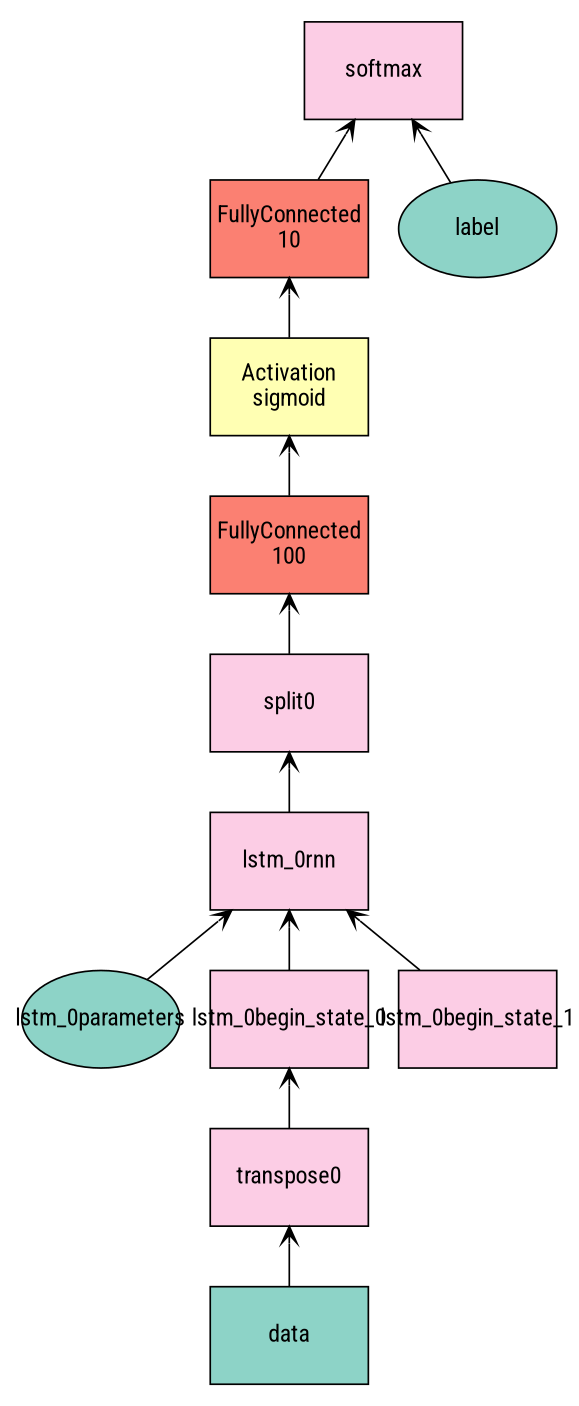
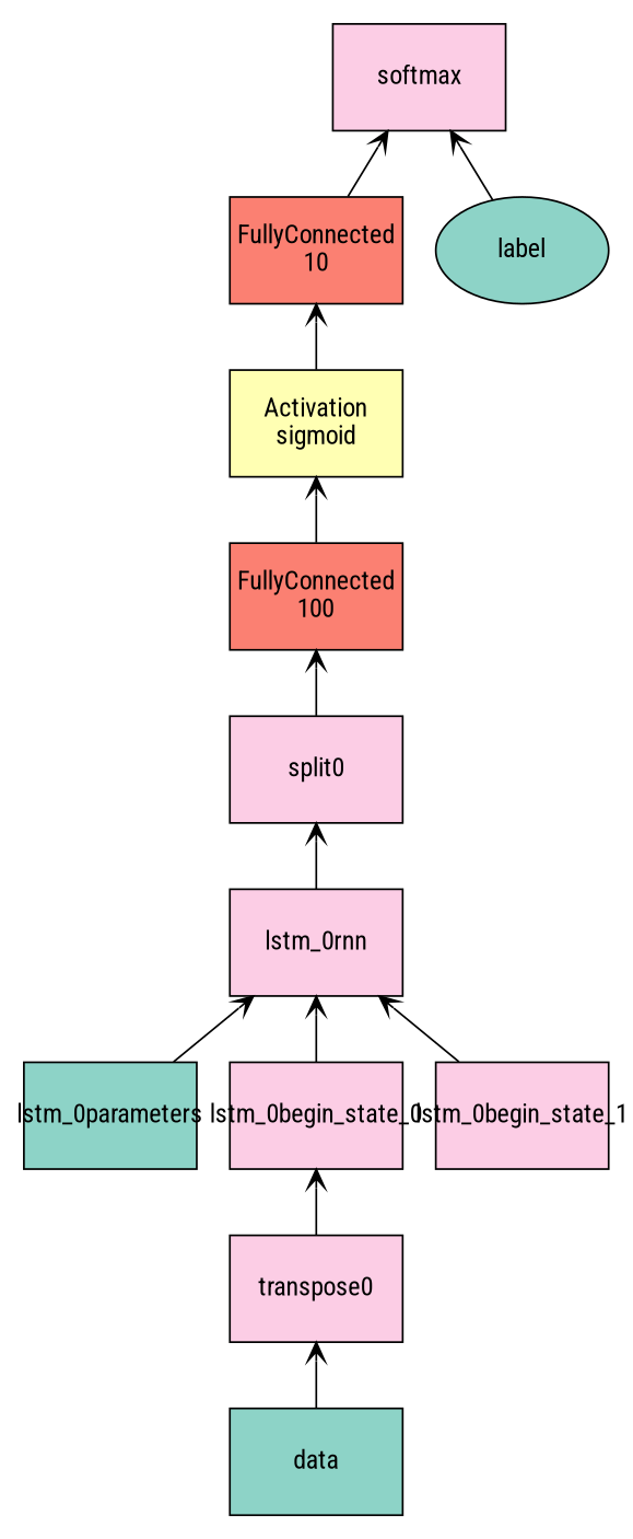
  digraph {
    fontname="Roboto Condensed"
    node [fillcolor="#fccde5" fixedsize=true fontname="Roboto Condensed" shape=box style=filled]
    edge [arrowtail=open dir=back fontname="Roboto Condensed"]
    n1 [fillcolor="#8dd3c7" height=0.8034 label=data width=1.3]
    n2 [height=0.8034 label=transpose0 width=1.3]
-   n3 [fillcolor="#8dd3c7" height=0.8034 label=lstm_0parameters shape=oval width=1.3]
+   n3 [fillcolor="#8dd3c7" height=0.8034 label=lstm_0parameters width=1.3]
    n4 [height=0.8034 label=lstm_0begin_state_0 width=1.3]
    n5 [height=0.8034 label=lstm_0begin_state_1 width=1.3]
    n6 [height=0.8034 label=lstm_0rnn width=1.3]
    n7 [height=0.8034 label=split0 width=1.3]
    n8 [fillcolor="#fb8072" height=0.8034 label="FullyConnected\n100" width=1.3]
    n9 [fillcolor="#ffffb3" height=0.8034 label="Activation\nsigmoid" width=1.3]
    n10 [fillcolor="#fb8072" height=0.8034 label="FullyConnected\n10" width=1.3]
    n11 [fillcolor="#8dd3c7" height=0.8034 label=label shape=oval width=1.3]
    n12 [height=0.8034 label=softmax width=1.3]
    n2 -> n1
    n4 -> n2
    n6 -> n3
    n6 -> n4
    n6 -> n5
    n7 -> n6
    n8 -> n7
    n9 -> n8
    n10 -> n9
    n12 -> n10
    n12 -> n11
  }
